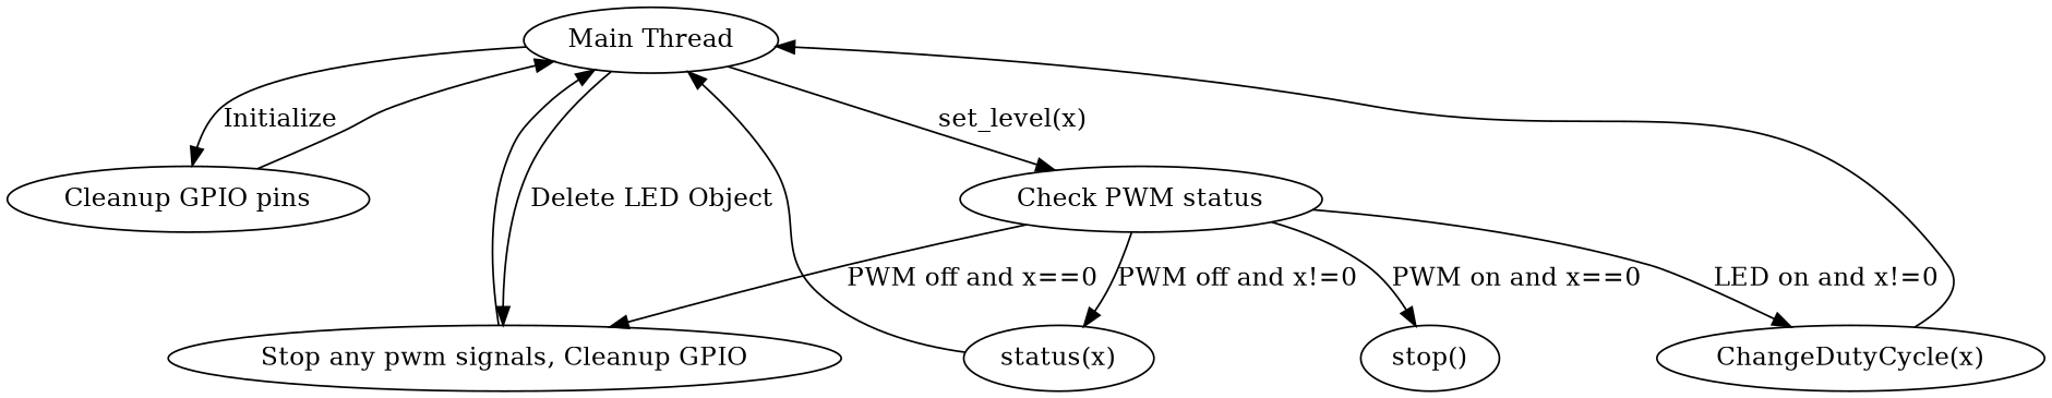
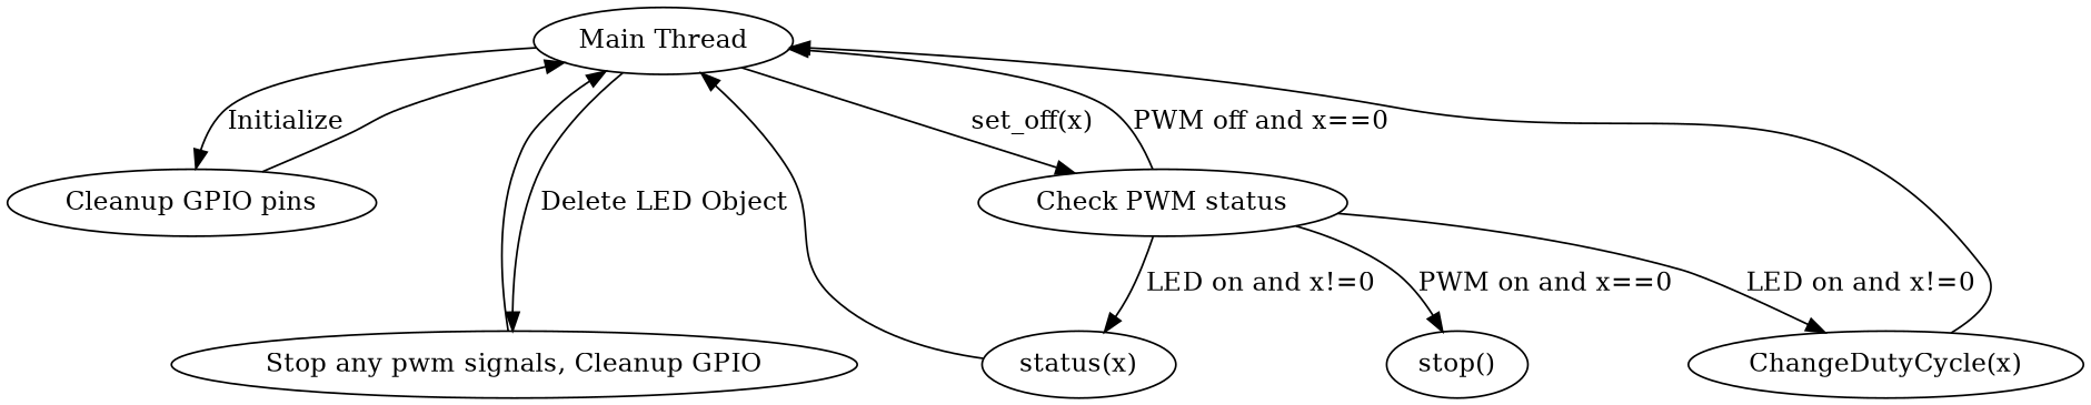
  digraph {
    n1 [label="Main Thread"]
    n2 [label="Cleanup GPIO pins"]
    n3 [label="Stop any pwm signals, Cleanup GPIO"]
    n4 [label="Check PWM status"]
    n5 [label="status(x)"]
    n6 [label="stop()"]
    n7 [label="ChangeDutyCycle(x)"]
    n1 -> n2 [label=Initialize]
    n1 -> n3 [label="Delete LED Object"]
-   n1 -> n4 [label="set_level(x)"]
+   n1 -> n4 [label="set_off(x)"]
    n2 -> n1
    n3 -> n1
-   n4 -> n3 [label="PWM off and x==0"]
-   n4 -> n5 [label="PWM off and x!=0"]
+   n4 -> n1 [label="PWM off and x==0"]
+   n4 -> n5 [label="LED on and x!=0"]
    n4 -> n6 [label="PWM on and x==0"]
    n4 -> n7 [label="LED on and x!=0"]
    n5 -> n1
    n7 -> n1
  }
